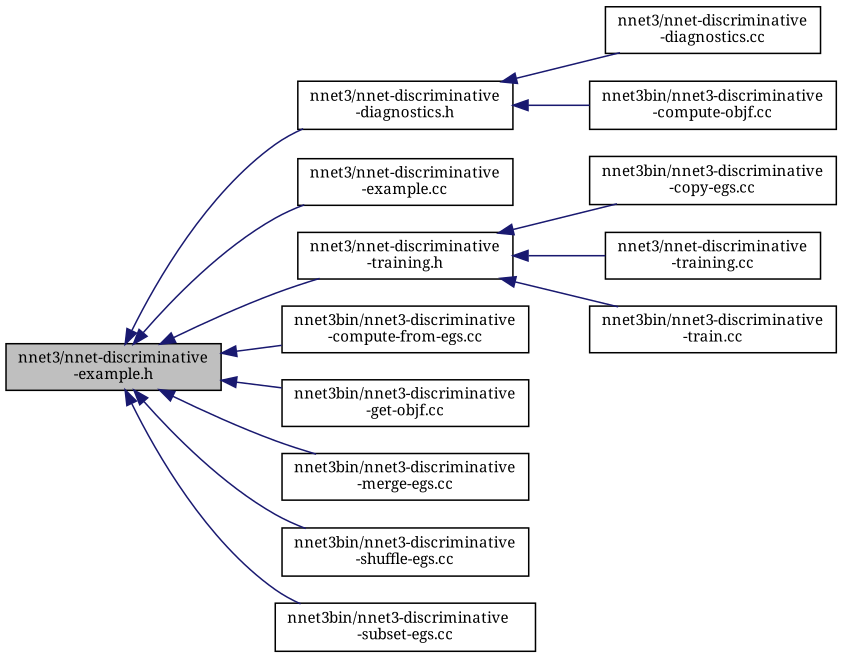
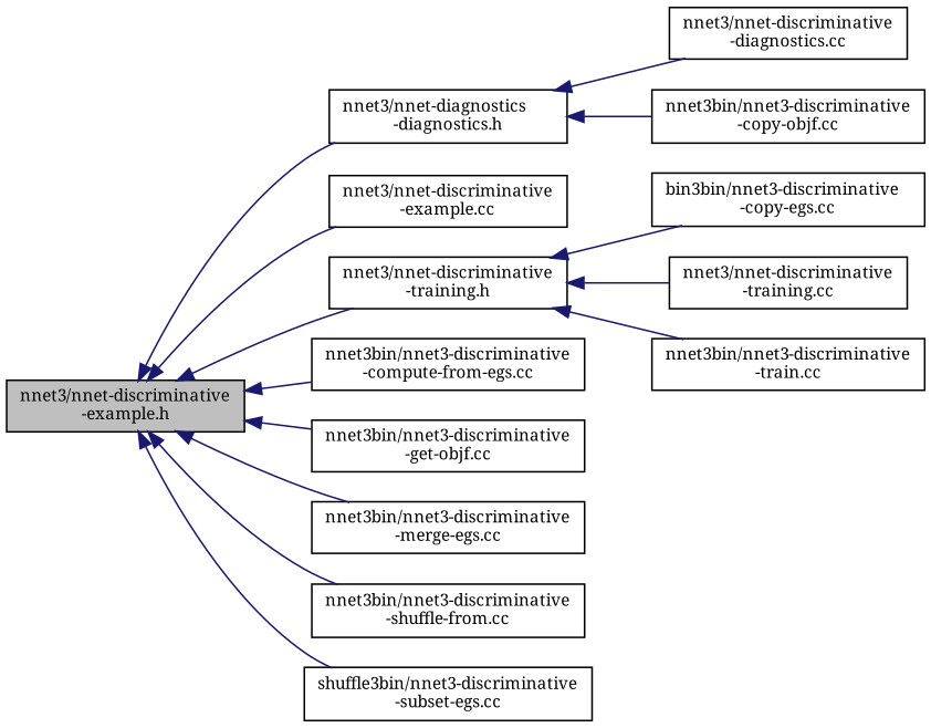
  digraph {
    fontname="Noto Serif"
    rankdir=LR
    node [color=black fillcolor=white fontname="Noto Serif" fontsize=10 shape=record style=filled]
    edge [color=midnightblue dir=back fontname="Noto Serif" fontsize=10 labelfontname=Helvetica labelfontsize=10 style=solid]
    n1 [fillcolor=grey75 fontcolor=black height=0.2 label="nnet3/nnet-discriminative\l-example.h" width=0.4]
-   n2 [height=0.2 label="nnet3/nnet-discriminative\l-diagnostics.h" width=0.4]
+   n2 [height=0.2 label="nnet3/nnet-diagnostics\l-diagnostics.h" width=0.4]
    n3 [height=0.2 label="nnet3/nnet-discriminative\l-example.cc" width=0.4]
    n4 [height=0.2 label="nnet3/nnet-discriminative\l-training.h" width=0.4]
    n5 [height=0.2 label="nnet3bin/nnet3-discriminative\l-compute-from-egs.cc" width=0.4]
    n6 [height=0.2 label="nnet3bin/nnet3-discriminative\l-get-objf.cc" width=0.4]
    n7 [height=0.2 label="nnet3bin/nnet3-discriminative\l-merge-egs.cc" width=0.4]
-   n8 [height=0.2 label="nnet3bin/nnet3-discriminative\l-shuffle-egs.cc" width=0.4]
-   n9 [height=0.2 label="nnet3bin/nnet3-discriminative\l-subset-egs.cc" width=0.4]
+   n8 [height=0.2 label="nnet3bin/nnet3-discriminative\l-shuffle-from.cc" width=0.4]
+   n9 [height=0.2 label="shuffle3bin/nnet3-discriminative\l-subset-egs.cc" width=0.4]
    n10 [height=0.2 label="nnet3/nnet-discriminative\l-diagnostics.cc" width=0.4]
-   n11 [height=0.2 label="nnet3bin/nnet3-discriminative\l-compute-objf.cc" width=0.4]
-   n12 [height=0.2 label="nnet3bin/nnet3-discriminative\l-copy-egs.cc" width=0.4]
+   n11 [height=0.2 label="nnet3bin/nnet3-discriminative\l-copy-objf.cc" width=0.4]
+   n12 [height=0.2 label="bin3bin/nnet3-discriminative\l-copy-egs.cc" width=0.4]
    n13 [height=0.2 label="nnet3/nnet-discriminative\l-training.cc" width=0.4]
    n14 [height=0.2 label="nnet3bin/nnet3-discriminative\l-train.cc" width=0.4]
    n1 -> n2
    n1 -> n3
    n1 -> n4
    n1 -> n5
    n1 -> n6
    n1 -> n7
    n1 -> n8
    n1 -> n9
    n2 -> n10
    n2 -> n11
    n4 -> n12
    n4 -> n13
    n4 -> n14
  }
